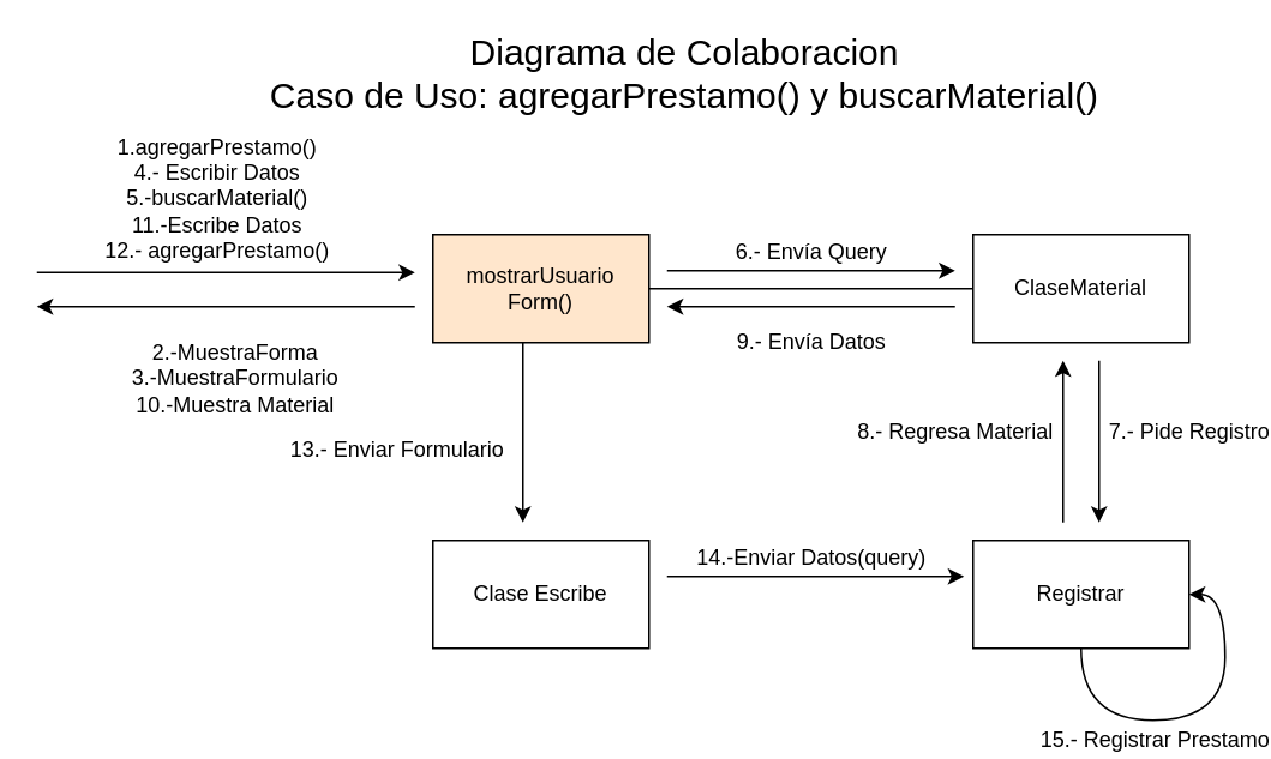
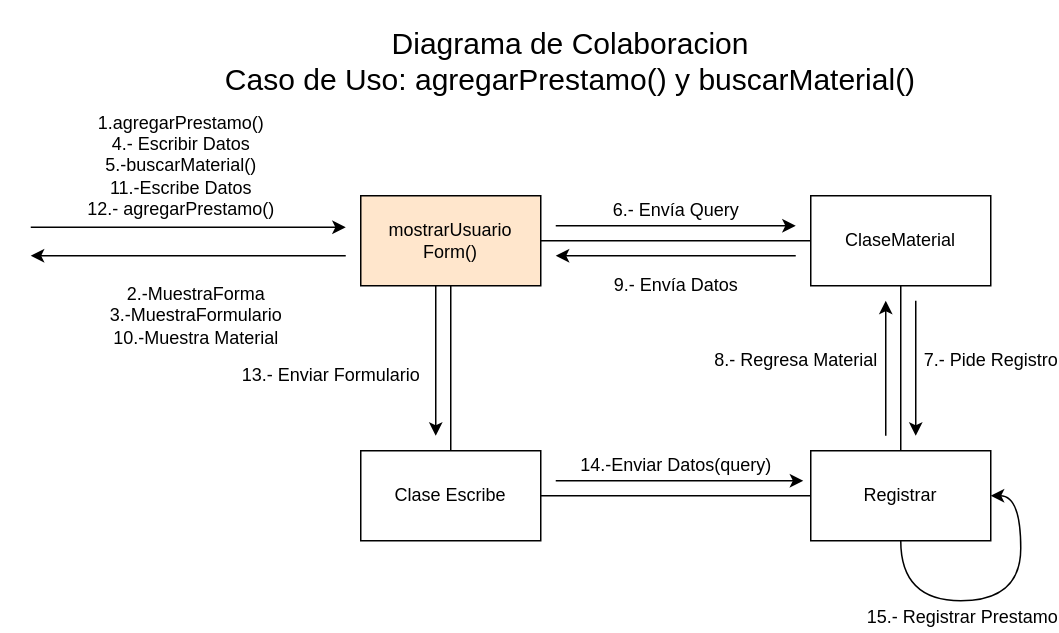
  <mxCell id="0" />
  <mxCell id="1" parent="0" />
+ <mxCell id="2" value="" style="edgeStyle=orthogonalEdgeStyle;rounded=0;orthogonalLoop=1;jettySize=auto;html=1;endArrow=none;endFill=0;fontSize=20;" edge="1" parent="1" source="3" target="4"><mxGeometry relative="1" as="geometry"><mxPoint x="600" y="380" as="targetPoint" /></mxGeometry></mxCell>
  <mxCell id="3" value="ClaseMaterial" style="rounded=0;whiteSpace=wrap;html=1;" vertex="1" parent="1"><mxGeometry x="540" y="130" width="120" height="60" as="geometry" /></mxCell>
  <mxCell id="4" value="Registrar" style="rounded=0;whiteSpace=wrap;html=1;" vertex="1" parent="1"><mxGeometry x="540" y="300" width="120" height="60" as="geometry" /></mxCell>
  <mxCell id="5" value="" style="edgeStyle=orthogonalEdgeStyle;rounded=0;orthogonalLoop=1;jettySize=auto;html=1;endArrow=none;endFill=0;fontSize=12;" edge="1" parent="1" source="7" target="3"><mxGeometry y="-20" relative="1" as="geometry"><mxPoint as="offset" /></mxGeometry></mxCell>
+ <mxCell id="6" value="" style="edgeStyle=orthogonalEdgeStyle;curved=1;rounded=0;orthogonalLoop=1;jettySize=auto;html=1;endArrow=none;endFill=0;fontSize=12;" edge="1" parent="1" source="7" target="16"><mxGeometry relative="1" as="geometry"><mxPoint x="300" y="270" as="targetPoint" /></mxGeometry></mxCell>
  <mxCell id="7" value="mostrarUsuario&lt;br&gt;Form()" style="rounded=0;whiteSpace=wrap;html=1;fillColor=#ffe6cc;" vertex="1" parent="1"><mxGeometry x="240" y="130" width="120" height="60" as="geometry" /></mxCell>
  <mxCell id="8" value="Diagrama de Colaboracion&lt;br style=&quot;font-size: 20px&quot;&gt;Caso de Uso: agregarPrestamo() y buscarMaterial()" style="text;html=1;strokeColor=none;fillColor=none;align=center;verticalAlign=middle;whiteSpace=wrap;rounded=0;fontSize=20;" vertex="1" parent="1"><mxGeometry x="120" y="20" width="520" height="40" as="geometry" /></mxCell>
  <mxCell id="9" value="&lt;div&gt;1.agregarPrestamo()&lt;/div&gt;&lt;div&gt;4.- Escribir Datos&lt;br&gt;&lt;/div&gt;&lt;div&gt;5.-buscarMaterial()&lt;br&gt;11.-Escribe Datos&lt;br&gt;12.- agregarPrestamo()&lt;br&gt;&lt;/div&gt;" style="endArrow=classic;html=1;fontSize=12;" edge="1" parent="1"><mxGeometry x="-0.048" y="41" width="50" height="50" relative="1" as="geometry"><mxPoint x="20" y="151" as="sourcePoint" /><mxPoint x="230" y="151" as="targetPoint" /><mxPoint as="offset" /></mxGeometry></mxCell>
  <mxCell id="10" value="2.-MuestraForma&lt;br&gt;&lt;div&gt;3.-MuestraFormulario&lt;br&gt;10.-Muestra Material&lt;/div&gt;" style="endArrow=classic;html=1;fontSize=12;" edge="1" parent="1"><mxGeometry x="-0.048" y="40" width="50" height="50" relative="1" as="geometry"><mxPoint x="230" y="170" as="sourcePoint" /><mxPoint x="20" y="170" as="targetPoint" /><mxPoint as="offset" /></mxGeometry></mxCell>
  <mxCell id="11" value="6.- Envía Query" style="endArrow=classic;html=1;fontSize=12;" edge="1" parent="1"><mxGeometry y="10" width="50" height="50" relative="1" as="geometry"><mxPoint x="370" y="150" as="sourcePoint" /><mxPoint x="530" y="150" as="targetPoint" /><mxPoint as="offset" /></mxGeometry></mxCell>
  <mxCell id="12" value="7.- Pide Registro" style="endArrow=classic;html=1;fontSize=12;" edge="1" parent="1"><mxGeometry x="-0.111" y="50" width="50" height="50" relative="1" as="geometry"><mxPoint x="610" y="200" as="sourcePoint" /><mxPoint x="610" y="290" as="targetPoint" /><mxPoint as="offset" /></mxGeometry></mxCell>
  <mxCell id="13" value="8.- Regresa Material" style="endArrow=classic;html=1;fontSize=12;" edge="1" parent="1"><mxGeometry x="0.111" y="60" width="50" height="50" relative="1" as="geometry"><mxPoint x="590" y="290" as="sourcePoint" /><mxPoint x="590" y="200" as="targetPoint" /><mxPoint as="offset" /></mxGeometry></mxCell>
  <mxCell id="14" value="9.- Envía Datos" style="endArrow=classic;html=1;fontSize=12;" edge="1" parent="1"><mxGeometry y="20" width="50" height="50" relative="1" as="geometry"><mxPoint x="530" y="170" as="sourcePoint" /><mxPoint x="370" y="170" as="targetPoint" /><mxPoint as="offset" /></mxGeometry></mxCell>
+ <mxCell id="15" value="" style="edgeStyle=orthogonalEdgeStyle;curved=1;rounded=0;orthogonalLoop=1;jettySize=auto;html=1;endArrow=none;endFill=0;fontSize=12;entryX=0;entryY=0.5;entryDx=0;entryDy=0;" edge="1" parent="1" source="16" target="4"><mxGeometry relative="1" as="geometry"><mxPoint x="440" y="330" as="targetPoint" /></mxGeometry></mxCell>
  <mxCell id="16" value="Clase Escribe" style="rounded=0;whiteSpace=wrap;html=1;fontSize=12;" vertex="1" parent="1"><mxGeometry x="240" y="300" width="120" height="60" as="geometry" /></mxCell>
  <mxCell id="17" value="13.- Enviar Formulario" style="endArrow=classic;html=1;fontSize=12;" edge="1" parent="1"><mxGeometry x="0.2" y="-70" width="50" height="50" relative="1" as="geometry"><mxPoint x="290" y="190" as="sourcePoint" /><mxPoint x="290" y="290" as="targetPoint" /><mxPoint as="offset" /></mxGeometry></mxCell>
  <mxCell id="18" value="14.-Enviar Datos(query)" style="endArrow=classic;html=1;fontSize=12;" edge="1" parent="1"><mxGeometry x="-0.03" y="10" width="50" height="50" relative="1" as="geometry"><mxPoint x="370" y="320" as="sourcePoint" /><mxPoint x="535" y="320" as="targetPoint" /><mxPoint as="offset" /></mxGeometry></mxCell>
  <mxCell id="19" value="" style="endArrow=classic;html=1;fontSize=12;edgeStyle=orthogonalEdgeStyle;curved=1;exitX=0.5;exitY=1;exitDx=0;exitDy=0;entryX=1;entryY=0.5;entryDx=0;entryDy=0;" edge="1" parent="1" source="4" target="4"><mxGeometry width="50" height="50" relative="1" as="geometry"><mxPoint x="635" y="390" as="sourcePoint" /><mxPoint x="740" y="370" as="targetPoint" /><Array as="points"><mxPoint x="600" y="400" /><mxPoint x="680" y="400" /><mxPoint x="680" y="330" /></Array></mxGeometry></mxCell>
  <mxCell id="20" value="15.- Registrar Prestamo" style="text;html=1;align=center;verticalAlign=middle;resizable=0;points=[];;labelBackgroundColor=#ffffff;fontSize=12;" vertex="1" connectable="0" parent="19"><mxGeometry x="-0.734" y="1" relative="1" as="geometry"><mxPoint x="39" y="22" as="offset" /></mxGeometry></mxCell>
